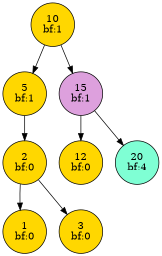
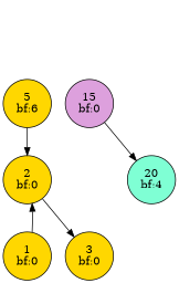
  digraph {
    node [fillcolor=gold shape=circle style=filled]
-   n1 [label="10\nbf:1"]
-   n2 [label="5\nbf:1"]
-   n3 [fillcolor=plum label="15\nbf:1"]
+   n2 [label="5\nbf:6"]
+   n3 [fillcolor=plum label="15\nbf:0"]
    n4 [label="2\nbf:0"]
-   n5 [label="12\nbf:0"]
    n6 [fillcolor=aquamarine label="20\nbf:4"]
    n7 [label="1\nbf:0"]
    n8 [label="3\nbf:0"]
-   n1 -> n2
-   n1 -> n3
    n2 -> n4
-   n3 -> n5
    n3 -> n6
-   n4 -> n7
+   n7 -> n4
    n4 -> n8
  }
